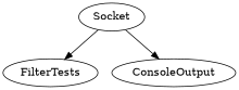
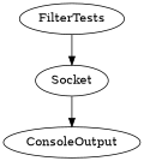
  digraph {
    Socket [parser=newline type=socket]
    FilterTests [file="test.tengo" type=tengo]
    ConsoleOutput [color=true format=console type=stdout]
-   Socket -> FilterTests
+   FilterTests -> Socket
    Socket -> ConsoleOutput
  }
